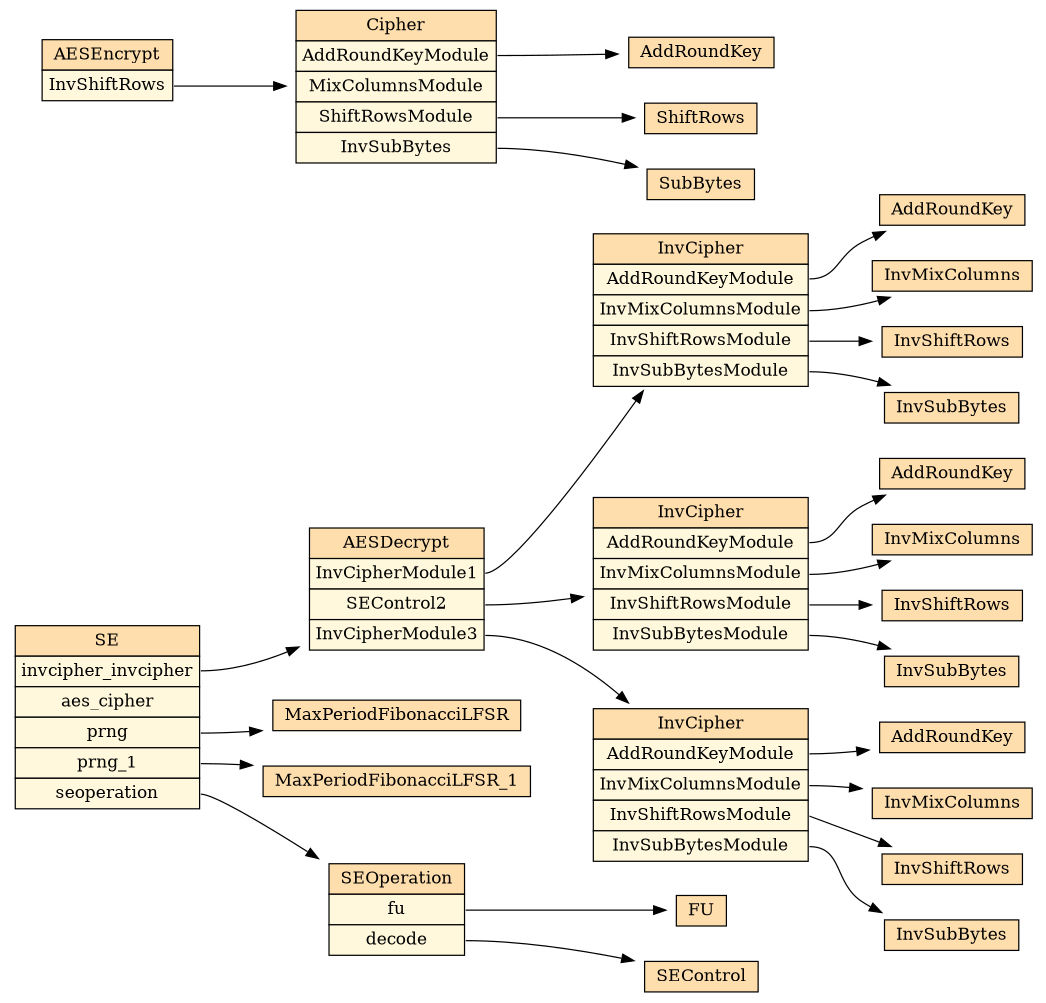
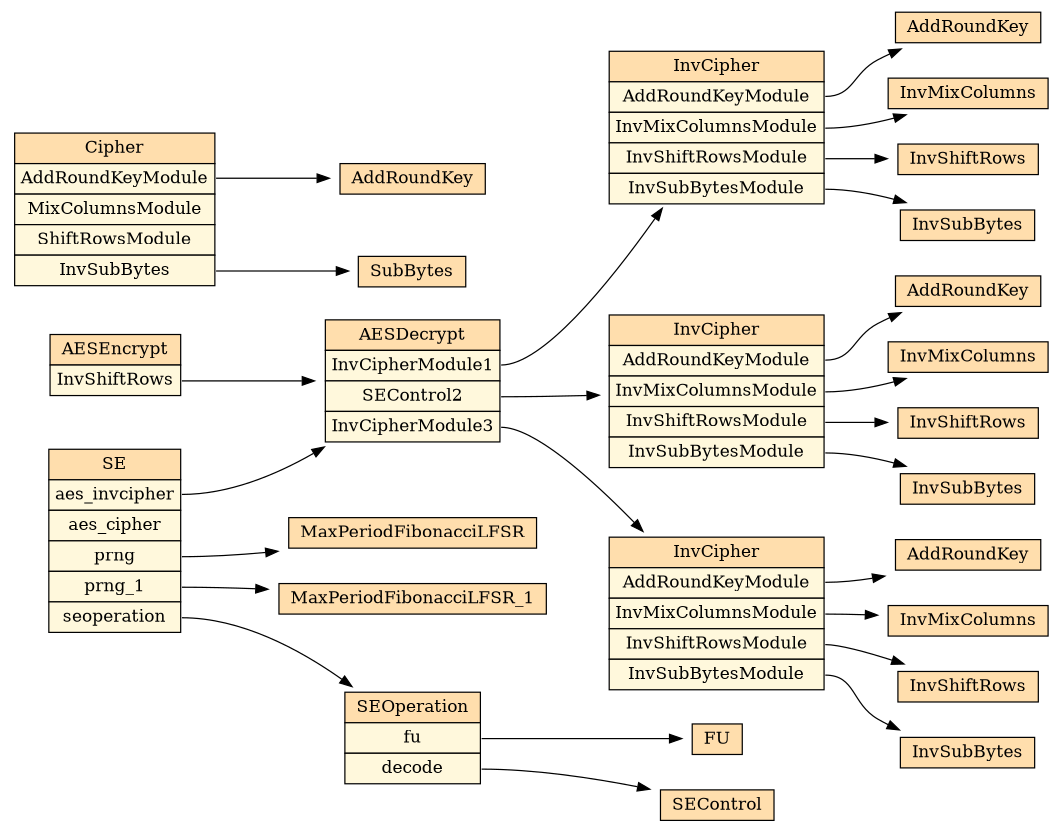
  digraph {
    rankdir=LR
    node [shape=plaintext]
-   n1 [label=<  <TABLE BORDER="0" CELLBORDER="1" CELLSPACING="0" CELLPADDING="4" >          <TR >     <TD BGCOLOR="#FFDEAD" > SE </TD>   </TR>            <TR>     <TD PORT="module_3" BGCOLOR="#FFF8DC" >invcipher_invcipher</TD>   </TR>            <TR>     <TD PORT="module_22" BGCOLOR="#FFF8DC" >aes_cipher</TD>   </TR>            <TR>     <TD PORT="module_28" BGCOLOR="#FFF8DC" >prng</TD>   </TR>            <TR>     <TD PORT="module_2" BGCOLOR="#FFF8DC" >prng_1</TD>   </TR>            <TR>     <TD PORT="module_19" BGCOLOR="#FFF8DC" >seoperation</TD>   </TR>          </TABLE>>]
+   n1 [label=<  <TABLE BORDER="0" CELLBORDER="1" CELLSPACING="0" CELLPADDING="4" >          <TR >     <TD BGCOLOR="#FFDEAD" > SE </TD>   </TR>            <TR>     <TD PORT="module_3" BGCOLOR="#FFF8DC" >aes_invcipher</TD>   </TR>            <TR>     <TD PORT="module_22" BGCOLOR="#FFF8DC" >aes_cipher</TD>   </TR>            <TR>     <TD PORT="module_28" BGCOLOR="#FFF8DC" >prng</TD>   </TR>            <TR>     <TD PORT="module_2" BGCOLOR="#FFF8DC" >prng_1</TD>   </TR>            <TR>     <TD PORT="module_19" BGCOLOR="#FFF8DC" >seoperation</TD>   </TR>          </TABLE>>]
    n2 [label=<  <TABLE BORDER="0" CELLBORDER="1" CELLSPACING="0" CELLPADDING="4" >          <TR >     <TD BGCOLOR="#FFDEAD" > MaxPeriodFibonacciLFSR_1 </TD>   </TR>          </TABLE>>]
    n3 [label=<  <TABLE BORDER="0" CELLBORDER="1" CELLSPACING="0" CELLPADDING="4" >          <TR >     <TD BGCOLOR="#FFDEAD" > AESDecrypt </TD>   </TR>            <TR>     <TD PORT="module_14" BGCOLOR="#FFF8DC" >InvCipherModule1</TD>   </TR>            <TR>     <TD PORT="module_9" BGCOLOR="#FFF8DC" >SEControl2</TD>   </TR>            <TR>     <TD PORT="module_4" BGCOLOR="#FFF8DC" >InvCipherModule3</TD>   </TR>          </TABLE>>]
    n4 [label=<  <TABLE BORDER="0" CELLBORDER="1" CELLSPACING="0" CELLPADDING="4" >          <TR >     <TD BGCOLOR="#FFDEAD" > SEOperation </TD>   </TR>            <TR>     <TD PORT="module_21" BGCOLOR="#FFF8DC" >fu</TD>   </TR>            <TR>     <TD PORT="module_20" BGCOLOR="#FFF8DC" >decode</TD>   </TR>          </TABLE>>]
    n5 [label=<  <TABLE BORDER="0" CELLBORDER="1" CELLSPACING="0" CELLPADDING="4" >          <TR >     <TD BGCOLOR="#FFDEAD" > MaxPeriodFibonacciLFSR </TD>   </TR>          </TABLE>>]
    n6 [label=<  <TABLE BORDER="0" CELLBORDER="1" CELLSPACING="0" CELLPADDING="4" >          <TR >     <TD BGCOLOR="#FFDEAD" > InvCipher </TD>   </TR>            <TR>     <TD PORT="module_7" BGCOLOR="#FFF8DC" >AddRoundKeyModule</TD>   </TR>            <TR>     <TD PORT="module_8" BGCOLOR="#FFF8DC" >InvMixColumnsModule</TD>   </TR>            <TR>     <TD PORT="module_5" BGCOLOR="#FFF8DC" >InvShiftRowsModule</TD>   </TR>            <TR>     <TD PORT="module_6" BGCOLOR="#FFF8DC" >InvSubBytesModule</TD>   </TR>          </TABLE>>]
    n7 [label=<  <TABLE BORDER="0" CELLBORDER="1" CELLSPACING="0" CELLPADDING="4" >          <TR >     <TD BGCOLOR="#FFDEAD" > InvCipher </TD>   </TR>            <TR>     <TD PORT="module_12" BGCOLOR="#FFF8DC" >AddRoundKeyModule</TD>   </TR>            <TR>     <TD PORT="module_13" BGCOLOR="#FFF8DC" >InvMixColumnsModule</TD>   </TR>            <TR>     <TD PORT="module_10" BGCOLOR="#FFF8DC" >InvShiftRowsModule</TD>   </TR>            <TR>     <TD PORT="module_11" BGCOLOR="#FFF8DC" >InvSubBytesModule</TD>   </TR>          </TABLE>>]
    n8 [label=<  <TABLE BORDER="0" CELLBORDER="1" CELLSPACING="0" CELLPADDING="4" >          <TR >     <TD BGCOLOR="#FFDEAD" > InvCipher </TD>   </TR>            <TR>     <TD PORT="module_17" BGCOLOR="#FFF8DC" >AddRoundKeyModule</TD>   </TR>            <TR>     <TD PORT="module_18" BGCOLOR="#FFF8DC" >InvMixColumnsModule</TD>   </TR>            <TR>     <TD PORT="module_15" BGCOLOR="#FFF8DC" >InvShiftRowsModule</TD>   </TR>            <TR>     <TD PORT="module_16" BGCOLOR="#FFF8DC" >InvSubBytesModule</TD>   </TR>          </TABLE>>]
    n9 [label=<  <TABLE BORDER="0" CELLBORDER="1" CELLSPACING="0" CELLPADDING="4" >          <TR >     <TD BGCOLOR="#FFDEAD" > SEControl </TD>   </TR>          </TABLE>>]
    n10 [label=<  <TABLE BORDER="0" CELLBORDER="1" CELLSPACING="0" CELLPADDING="4" >          <TR >     <TD BGCOLOR="#FFDEAD" > FU </TD>   </TR>          </TABLE>>]
    n11 [label=<  <TABLE BORDER="0" CELLBORDER="1" CELLSPACING="0" CELLPADDING="4" >          <TR >     <TD BGCOLOR="#FFDEAD" > AESEncrypt </TD>   </TR>            <TR>     <TD PORT="module_23" BGCOLOR="#FFF8DC" >InvShiftRows</TD>   </TR>          </TABLE>>]
    n12 [label=<  <TABLE BORDER="0" CELLBORDER="1" CELLSPACING="0" CELLPADDING="4" >          <TR >     <TD BGCOLOR="#FFDEAD" > Cipher </TD>   </TR>            <TR>     <TD PORT="module_26" BGCOLOR="#FFF8DC" >AddRoundKeyModule</TD>   </TR>            <TR>     <TD PORT="module_24" BGCOLOR="#FFF8DC" >MixColumnsModule</TD>   </TR>            <TR>     <TD PORT="module_25" BGCOLOR="#FFF8DC" >ShiftRowsModule</TD>   </TR>            <TR>     <TD PORT="module_27" BGCOLOR="#FFF8DC" >InvSubBytes</TD>   </TR>          </TABLE>>]
    n13 [label=<  <TABLE BORDER="0" CELLBORDER="1" CELLSPACING="0" CELLPADDING="4" >          <TR >     <TD BGCOLOR="#FFDEAD" > InvShiftRows </TD>   </TR>          </TABLE>>]
    n14 [label=<  <TABLE BORDER="0" CELLBORDER="1" CELLSPACING="0" CELLPADDING="4" >          <TR >     <TD BGCOLOR="#FFDEAD" > InvSubBytes </TD>   </TR>          </TABLE>>]
    n15 [label=<  <TABLE BORDER="0" CELLBORDER="1" CELLSPACING="0" CELLPADDING="4" >          <TR >     <TD BGCOLOR="#FFDEAD" > AddRoundKey </TD>   </TR>          </TABLE>>]
    n16 [label=<  <TABLE BORDER="0" CELLBORDER="1" CELLSPACING="0" CELLPADDING="4" >          <TR >     <TD BGCOLOR="#FFDEAD" > InvMixColumns </TD>   </TR>          </TABLE>>]
    n17 [label=<  <TABLE BORDER="0" CELLBORDER="1" CELLSPACING="0" CELLPADDING="4" >          <TR >     <TD BGCOLOR="#FFDEAD" > InvShiftRows </TD>   </TR>          </TABLE>>]
    n18 [label=<  <TABLE BORDER="0" CELLBORDER="1" CELLSPACING="0" CELLPADDING="4" >          <TR >     <TD BGCOLOR="#FFDEAD" > InvSubBytes </TD>   </TR>          </TABLE>>]
    n19 [label=<  <TABLE BORDER="0" CELLBORDER="1" CELLSPACING="0" CELLPADDING="4" >          <TR >     <TD BGCOLOR="#FFDEAD" > AddRoundKey </TD>   </TR>          </TABLE>>]
    n20 [label=<  <TABLE BORDER="0" CELLBORDER="1" CELLSPACING="0" CELLPADDING="4" >          <TR >     <TD BGCOLOR="#FFDEAD" > InvMixColumns </TD>   </TR>          </TABLE>>]
    n21 [label=<  <TABLE BORDER="0" CELLBORDER="1" CELLSPACING="0" CELLPADDING="4" >          <TR >     <TD BGCOLOR="#FFDEAD" > InvShiftRows </TD>   </TR>          </TABLE>>]
    n22 [label=<  <TABLE BORDER="0" CELLBORDER="1" CELLSPACING="0" CELLPADDING="4" >          <TR >     <TD BGCOLOR="#FFDEAD" > InvSubBytes </TD>   </TR>          </TABLE>>]
    n23 [label=<  <TABLE BORDER="0" CELLBORDER="1" CELLSPACING="0" CELLPADDING="4" >          <TR >     <TD BGCOLOR="#FFDEAD" > AddRoundKey </TD>   </TR>          </TABLE>>]
    n24 [label=<  <TABLE BORDER="0" CELLBORDER="1" CELLSPACING="0" CELLPADDING="4" >          <TR >     <TD BGCOLOR="#FFDEAD" > InvMixColumns </TD>   </TR>          </TABLE>>]
-   n25 [label=<  <TABLE BORDER="0" CELLBORDER="1" CELLSPACING="0" CELLPADDING="4" >          <TR >     <TD BGCOLOR="#FFDEAD" > ShiftRows </TD>   </TR>          </TABLE>>]
    n26 [label=<  <TABLE BORDER="0" CELLBORDER="1" CELLSPACING="0" CELLPADDING="4" >          <TR >     <TD BGCOLOR="#FFDEAD" > AddRoundKey </TD>   </TR>          </TABLE>>]
    n27 [label=<  <TABLE BORDER="0" CELLBORDER="1" CELLSPACING="0" CELLPADDING="4" >          <TR >     <TD BGCOLOR="#FFDEAD" > SubBytes </TD>   </TR>          </TABLE>>]
    n1 -> n2 [tailport=module_2]
    n1 -> n3 [tailport=module_3]
    n1 -> n4 [tailport=module_19]
    n1 -> n5 [tailport=module_28]
    n3 -> n6 [tailport=module_4]
    n3 -> n7 [tailport=module_9]
    n3 -> n8 [tailport=module_14]
    n4 -> n9 [tailport=module_20]
    n4 -> n10 [tailport=module_21]
    n6 -> n13 [tailport=module_5]
    n6 -> n14 [tailport=module_6]
    n6 -> n15 [tailport=module_7]
    n6 -> n16 [tailport=module_8]
    n7 -> n17 [tailport=module_10]
    n7 -> n18 [tailport=module_11]
    n7 -> n19 [tailport=module_12]
    n7 -> n20 [tailport=module_13]
    n8 -> n21 [tailport=module_15]
    n8 -> n22 [tailport=module_16]
    n8 -> n23 [tailport=module_17]
    n8 -> n24 [tailport=module_18]
-   n11 -> n12 [tailport=module_23]
-   n12 -> n25 [tailport=module_25]
+   n11 -> n3 [tailport=module_23]
    n12 -> n26 [tailport=module_26]
    n12 -> n27 [tailport=module_27]
  }
